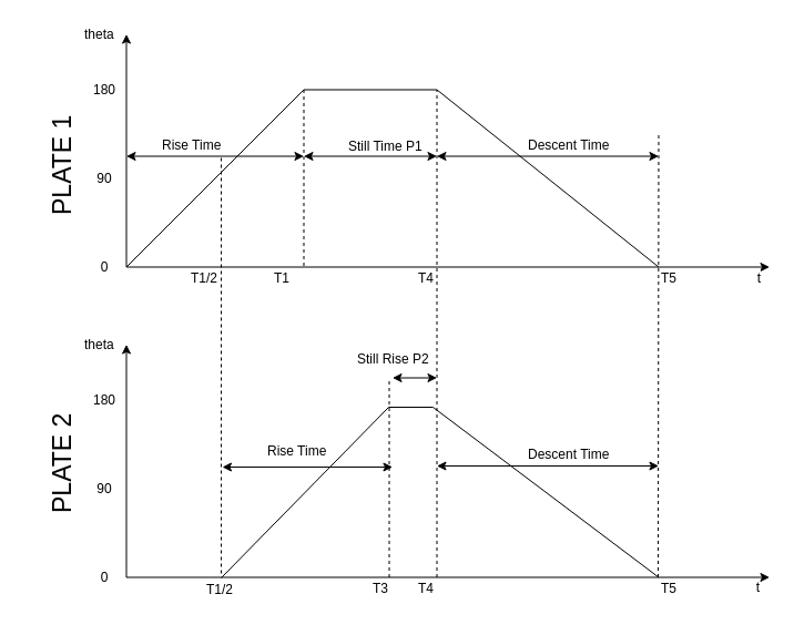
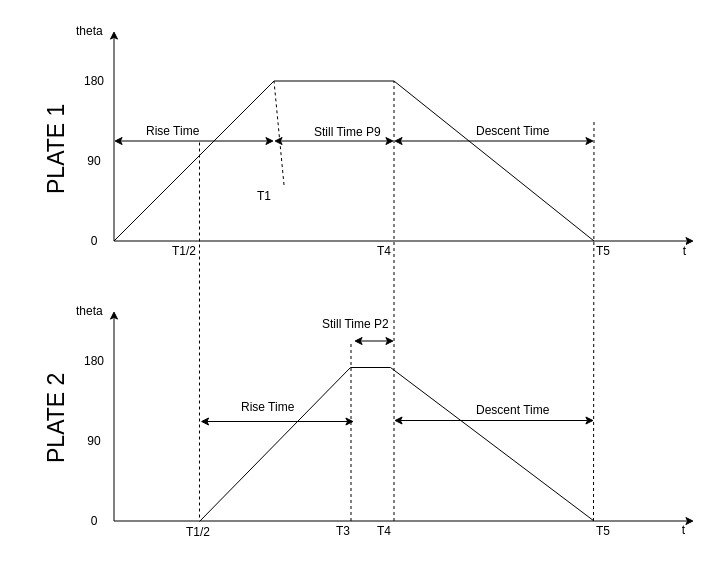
  <mxCell id="0" />
  <mxCell id="1" parent="0" />
  <mxCell id="2" value="" style="endArrow=classic;html=1;exitX=1;exitY=0.5;exitDx=0;exitDy=0;" parent="1" source="7" edge="1"><mxGeometry width="50" height="50" relative="1" as="geometry"><mxPoint x="113.5" y="250.5" as="sourcePoint" /><mxPoint x="113.5" y="30.5" as="targetPoint" /></mxGeometry></mxCell>
  <mxCell id="3" value="" style="endArrow=classic;html=1;" parent="1" edge="1"><mxGeometry width="50" height="50" relative="1" as="geometry"><mxPoint x="113.5" y="240.5" as="sourcePoint" /><mxPoint x="693.5" y="240.5" as="targetPoint" /></mxGeometry></mxCell>
  <mxCell id="4" value="" style="endArrow=classic;html=1;" parent="1" edge="1"><mxGeometry width="50" height="50" relative="1" as="geometry"><mxPoint x="113.5" y="520.5" as="sourcePoint" /><mxPoint x="113.5" y="310.5" as="targetPoint" /></mxGeometry></mxCell>
  <mxCell id="5" value="" style="endArrow=classic;html=1;" parent="1" edge="1"><mxGeometry width="50" height="50" relative="1" as="geometry"><mxPoint x="113.5" y="520.5" as="sourcePoint" /><mxPoint x="693.5" y="520.5" as="targetPoint" /></mxGeometry></mxCell>
  <mxCell id="6" value="t" style="text;html=1;resizable=0;points=[];align=center;verticalAlign=middle;labelBackgroundColor=#ffffff;" parent="5" vertex="1" connectable="0"><mxGeometry x="0.962" y="-9" relative="1" as="geometry"><mxPoint as="offset" /></mxGeometry></mxCell>
  <mxCell id="7" value="0" style="text;html=1;strokeColor=none;fillColor=none;align=center;verticalAlign=middle;whiteSpace=wrap;rounded=0;" parent="1" vertex="1"><mxGeometry x="73.5" y="230.5" width="40" height="20" as="geometry" /></mxCell>
  <mxCell id="8" value="180" style="text;html=1;strokeColor=none;fillColor=none;align=center;verticalAlign=middle;whiteSpace=wrap;rounded=0;" parent="1" vertex="1"><mxGeometry x="73.5" y="70.5" width="40" height="20" as="geometry" /></mxCell>
  <mxCell id="9" value="" style="endArrow=none;html=1;exitX=1;exitY=0.5;exitDx=0;exitDy=0;" parent="1" source="7" edge="1"><mxGeometry width="50" height="50" relative="1" as="geometry"><mxPoint x="203.5" y="160.5" as="sourcePoint" /><mxPoint x="273.5" y="80.5" as="targetPoint" /></mxGeometry></mxCell>
  <mxCell id="10" value="" style="endArrow=none;html=1;" parent="1" edge="1"><mxGeometry width="50" height="50" relative="1" as="geometry"><mxPoint x="273.5" y="80.5" as="sourcePoint" /><mxPoint x="393.5" y="80.5" as="targetPoint" /></mxGeometry></mxCell>
  <mxCell id="11" value="90" style="text;html=1;strokeColor=none;fillColor=none;align=center;verticalAlign=middle;whiteSpace=wrap;rounded=0;" parent="1" vertex="1"><mxGeometry x="73.5" y="150.5" width="40" height="20" as="geometry" /></mxCell>
  <mxCell id="12" value="" style="endArrow=none;html=1;" parent="1" edge="1"><mxGeometry width="50" height="50" relative="1" as="geometry"><mxPoint x="199" y="521" as="sourcePoint" /><mxPoint x="350" y="367" as="targetPoint" /></mxGeometry></mxCell>
  <mxCell id="13" value="0" style="text;html=1;strokeColor=none;fillColor=none;align=center;verticalAlign=middle;whiteSpace=wrap;rounded=0;" parent="1" vertex="1"><mxGeometry x="73.5" y="510.5" width="40" height="20" as="geometry" /></mxCell>
  <mxCell id="14" value="180" style="text;html=1;strokeColor=none;fillColor=none;align=center;verticalAlign=middle;whiteSpace=wrap;rounded=0;" parent="1" vertex="1"><mxGeometry x="73.5" y="350.5" width="40" height="20" as="geometry" /></mxCell>
  <mxCell id="15" value="90" style="text;html=1;strokeColor=none;fillColor=none;align=center;verticalAlign=middle;whiteSpace=wrap;rounded=0;" parent="1" vertex="1"><mxGeometry x="73.5" y="430.5" width="40" height="20" as="geometry" /></mxCell>
  <mxCell id="16" value="" style="endArrow=none;html=1;" parent="1" edge="1"><mxGeometry width="50" height="50" relative="1" as="geometry"><mxPoint x="393.5" y="80.5" as="sourcePoint" /><mxPoint x="593.5" y="240.5" as="targetPoint" /></mxGeometry></mxCell>
  <mxCell id="17" value="" style="endArrow=none;html=1;" parent="1" edge="1"><mxGeometry width="50" height="50" relative="1" as="geometry"><mxPoint x="593.5" y="520.5" as="sourcePoint" /><mxPoint x="390" y="367" as="targetPoint" /></mxGeometry></mxCell>
  <mxCell id="18" value="" style="endArrow=none;dashed=1;html=1;exitX=1;exitY=-0.05;exitDx=0;exitDy=0;exitPerimeter=0;" parent="1" source="24" edge="1"><mxGeometry width="50" height="50" relative="1" as="geometry"><mxPoint x="273.5" y="360.5" as="sourcePoint" /><mxPoint x="273.5" y="80.5" as="targetPoint" /></mxGeometry></mxCell>
  <mxCell id="19" value="" style="endArrow=none;dashed=1;html=1;" parent="1" edge="1"><mxGeometry width="50" height="50" relative="1" as="geometry"><mxPoint x="393.5" y="520.5" as="sourcePoint" /><mxPoint x="393.5" y="80.5" as="targetPoint" /></mxGeometry></mxCell>
  <mxCell id="20" value="t" style="text;html=1;resizable=0;points=[];align=center;verticalAlign=middle;labelBackgroundColor=#ffffff;" parent="19" vertex="1" connectable="0"><mxGeometry x="0.747" y="2" relative="1" as="geometry"><mxPoint x="292" y="114" as="offset" /></mxGeometry></mxCell>
  <mxCell id="21" value="" style="endArrow=none;dashed=1;html=1;" parent="1" edge="1"><mxGeometry width="50" height="50" relative="1" as="geometry"><mxPoint x="199" y="517" as="sourcePoint" /><mxPoint x="199" y="141" as="targetPoint" /></mxGeometry></mxCell>
  <mxCell id="22" value="" style="endArrow=none;dashed=1;html=1;" parent="1" edge="1"><mxGeometry width="50" height="50" relative="1" as="geometry"><mxPoint x="350.5" y="520.5" as="sourcePoint" /><mxPoint x="350.5" y="341.5" as="targetPoint" /></mxGeometry></mxCell>
  <mxCell id="23" value="T1/2" style="text;html=1;strokeColor=none;fillColor=none;align=center;verticalAlign=middle;whiteSpace=wrap;rounded=0;" parent="1" vertex="1"><mxGeometry x="163.5" y="240.5" width="40" height="20" as="geometry" /></mxCell>
- <mxCell id="24" value="T1" style="text;html=1;strokeColor=none;fillColor=none;align=center;verticalAlign=middle;whiteSpace=wrap;rounded=0;" parent="1" vertex="1"><mxGeometry x="233.5" y="240.5" width="40" height="20" as="geometry" /></mxCell>
+ <mxCell id="24" value="T1" style="text;html=1;strokeColor=none;fillColor=none;align=center;verticalAlign=middle;whiteSpace=wrap;rounded=0;" parent="1" vertex="1"><mxGeometry x="243.5" y="185.5" width="40" height="20" as="geometry" /></mxCell>
  <mxCell id="25" value="T4" style="text;html=1;strokeColor=none;fillColor=none;align=center;verticalAlign=middle;whiteSpace=wrap;rounded=0;" parent="1" vertex="1"><mxGeometry x="363.5" y="240.5" width="40" height="20" as="geometry" /></mxCell>
  <mxCell id="26" value="T5" style="text;html=1;resizable=0;points=[];autosize=1;align=left;verticalAlign=top;spacingTop=-4;" parent="1" vertex="1"><mxGeometry x="593.5" y="240.5" width="30" height="20" as="geometry" /></mxCell>
  <mxCell id="27" value="" style="endArrow=none;dashed=1;html=1;" parent="1" edge="1"><mxGeometry width="50" height="50" relative="1" as="geometry"><mxPoint x="593" y="520.5" as="sourcePoint" /><mxPoint x="593.5" y="120.5" as="targetPoint" /></mxGeometry></mxCell>
  <mxCell id="28" value="T1/2" style="text;html=1;strokeColor=none;fillColor=none;align=center;verticalAlign=middle;whiteSpace=wrap;rounded=0;" parent="1" vertex="1"><mxGeometry x="177.5" y="521.5" width="40" height="20" as="geometry" /></mxCell>
  <mxCell id="29" value="T4" style="text;html=1;strokeColor=none;fillColor=none;align=center;verticalAlign=middle;whiteSpace=wrap;rounded=0;" parent="1" vertex="1"><mxGeometry x="363.5" y="520.5" width="40" height="20" as="geometry" /></mxCell>
  <mxCell id="30" value="T5" style="text;html=1;resizable=0;points=[];autosize=1;align=left;verticalAlign=top;spacingTop=-4;" parent="1" vertex="1"><mxGeometry x="593.5" y="520.5" width="30" height="20" as="geometry" /></mxCell>
  <mxCell id="31" value="T3" style="text;html=1;resizable=0;points=[];autosize=1;align=left;verticalAlign=top;spacingTop=-4;" parent="1" vertex="1"><mxGeometry x="333.5" y="520.5" width="30" height="20" as="geometry" /></mxCell>
  <mxCell id="32" value="" style="endArrow=classic;startArrow=classic;html=1;" parent="1" edge="1"><mxGeometry width="50" height="50" relative="1" as="geometry"><mxPoint x="113.5" y="140.5" as="sourcePoint" /><mxPoint x="273.5" y="140.5" as="targetPoint" /></mxGeometry></mxCell>
  <mxCell id="33" value="" style="endArrow=classic;startArrow=classic;html=1;" parent="1" edge="1"><mxGeometry width="50" height="50" relative="1" as="geometry"><mxPoint x="273.5" y="140.5" as="sourcePoint" /><mxPoint x="393.5" y="140.5" as="targetPoint" /></mxGeometry></mxCell>
  <mxCell id="34" value="" style="endArrow=classic;startArrow=classic;html=1;" parent="1" edge="1"><mxGeometry width="50" height="50" relative="1" as="geometry"><mxPoint x="393.5" y="140.5" as="sourcePoint" /><mxPoint x="593.5" y="140.5" as="targetPoint" /></mxGeometry></mxCell>
  <mxCell id="35" value="theta" style="text;html=1;resizable=0;points=[];autosize=1;align=left;verticalAlign=top;spacingTop=-4;" parent="1" vertex="1"><mxGeometry x="73.5" y="20.5" width="40" height="20" as="geometry" /></mxCell>
  <mxCell id="36" value="theta" style="text;html=1;resizable=0;points=[];autosize=1;align=left;verticalAlign=top;spacingTop=-4;" parent="1" vertex="1"><mxGeometry x="73.5" y="300.5" width="40" height="20" as="geometry" /></mxCell>
  <mxCell id="37" value="" style="endArrow=classic;startArrow=classic;html=1;" parent="1" edge="1"><mxGeometry width="50" height="50" relative="1" as="geometry"><mxPoint x="200" y="421" as="sourcePoint" /><mxPoint x="353.5" y="421" as="targetPoint" /></mxGeometry></mxCell>
  <mxCell id="38" value="" style="endArrow=classic;startArrow=classic;html=1;" parent="1" edge="1"><mxGeometry width="50" height="50" relative="1" as="geometry"><mxPoint x="353.5" y="340.5" as="sourcePoint" /><mxPoint x="393.5" y="340.5" as="targetPoint" /></mxGeometry></mxCell>
  <mxCell id="39" value="Rise Time" style="text;html=1;resizable=0;points=[];autosize=1;align=left;verticalAlign=top;spacingTop=-4;" parent="1" vertex="1"><mxGeometry x="143.5" y="120.5" width="70" height="20" as="geometry" /></mxCell>
- <mxCell id="40" value="Still Time P1" style="text;html=1;resizable=0;points=[];autosize=1;align=left;verticalAlign=top;spacingTop=-4;" parent="1" vertex="1"><mxGeometry x="311.5" y="121.5" width="80" height="20" as="geometry" /></mxCell>
+ <mxCell id="40" value="Still Time P9" style="text;html=1;resizable=0;points=[];autosize=1;align=left;verticalAlign=top;spacingTop=-4;" parent="1" vertex="1"><mxGeometry x="311.5" y="121.5" width="80" height="20" as="geometry" /></mxCell>
  <mxCell id="41" value="Descent Time" style="text;html=1;resizable=0;points=[];autosize=1;align=left;verticalAlign=top;spacingTop=-4;" parent="1" vertex="1"><mxGeometry x="473.5" y="120.5" width="90" height="20" as="geometry" /></mxCell>
- <mxCell id="42" value="Still Rise P2" style="text;html=1;resizable=0;points=[];autosize=1;align=left;verticalAlign=top;spacingTop=-4;" parent="1" vertex="1"><mxGeometry x="319.5" y="313.5" width="80" height="20" as="geometry" /></mxCell>
+ <mxCell id="42" value="Still Time P2" style="text;html=1;resizable=0;points=[];autosize=1;align=left;verticalAlign=top;spacingTop=-4;" parent="1" vertex="1"><mxGeometry x="319.5" y="313.5" width="80" height="20" as="geometry" /></mxCell>
  <mxCell id="43" value="Rise Time" style="text;html=1;resizable=0;points=[];autosize=1;align=left;verticalAlign=top;spacingTop=-4;" parent="1" vertex="1"><mxGeometry x="238.5" y="397" width="70" height="20" as="geometry" /></mxCell>
  <mxCell id="44" value="" style="endArrow=classic;startArrow=classic;html=1;" parent="1" edge="1"><mxGeometry width="50" height="50" relative="1" as="geometry"><mxPoint x="393.5" y="420" as="sourcePoint" /><mxPoint x="593.5" y="420" as="targetPoint" /></mxGeometry></mxCell>
  <mxCell id="45" value="Descent Time" style="text;html=1;resizable=0;points=[];autosize=1;align=left;verticalAlign=top;spacingTop=-4;" parent="1" vertex="1"><mxGeometry x="473.5" y="400" width="90" height="20" as="geometry" /></mxCell>
  <mxCell id="46" value="PLATE 1" style="text;html=1;resizable=0;points=[];autosize=1;align=left;verticalAlign=top;spacingTop=-4;rotation=-90;fontSize=23;" vertex="1" parent="1"><mxGeometry x="20" y="156" width="60" height="20" as="geometry" /></mxCell>
  <mxCell id="47" value="PLATE 2" style="text;html=1;resizable=0;points=[];autosize=1;align=left;verticalAlign=top;spacingTop=-4;rotation=-90;fontSize=23;" vertex="1" parent="1"><mxGeometry x="20" y="425" width="60" height="20" as="geometry" /></mxCell>
  <mxCell id="48" value="" style="endArrow=none;html=1;fontSize=23;" edge="1" parent="1"><mxGeometry width="50" height="50" relative="1" as="geometry"><mxPoint x="350" y="367" as="sourcePoint" /><mxPoint x="390" y="367" as="targetPoint" /></mxGeometry></mxCell>
